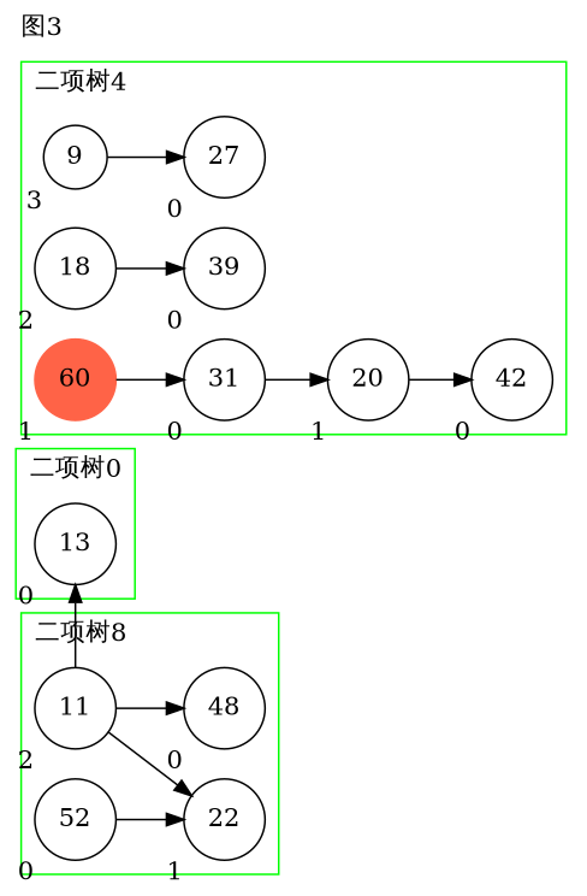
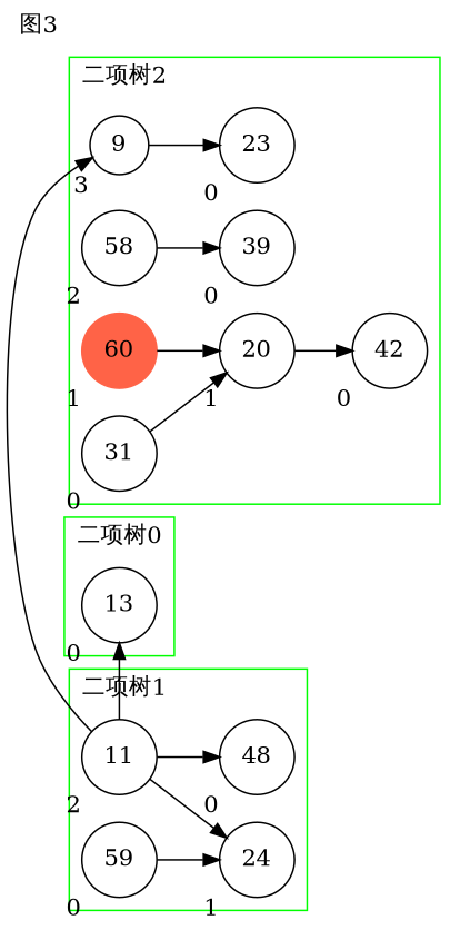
  digraph {
    label="图3"
    labeljust=l
    labelloc=t
    rankdir=LR
    node [shape=circle xlabel=0]
    edge [weight=100]
    n1 [label=11 xlabel=2]
-   n2 [label=22 xlabel=1]
+   n2 [label=24 xlabel=1]
    n3 [label=48]
-   n4 [label=52]
+   n4 [label=59]
    n5 [label=13]
    n6 [label=9 xlabel=3]
-   n7 [label=18 xlabel=2]
+   n7 [label=58 xlabel=2]
    n8 [color=tomato label=60 style=filled xlabel=1]
-   n9 [label=27]
+   n9 [label=23]
    n10 [label=20 xlabel=1]
    n11 [label=39]
    n12 [label=31]
    n13 [label=42]
    subgraph cluster_1 {
-     label="二项树8"
+     label="二项树1"
      pencolor=green
      n1
      n2
      n3
      n4
    }
    subgraph cluster_2 {
      label="二项树0"
      pencolor=green
      n5
    }
    subgraph cluster_3 {
-     label="二项树4"
+     label="二项树2"
      pencolor=green
      n6
      n7
      n8
      n9
      n10
      n11
      n12
      n13
    }
    n1 -> n2 [weight=""]
    n1 -> n3
    n1 -> n5 [constraint=false weight=""]
+   n1 -> n6 [constraint=false weight=""]
    n4 -> n2
    n6 -> n9
    n7 -> n11
-   n8 -> n12
+   n8 -> n10
    n10 -> n13
    n12 -> n10 [weight=""]
  }
